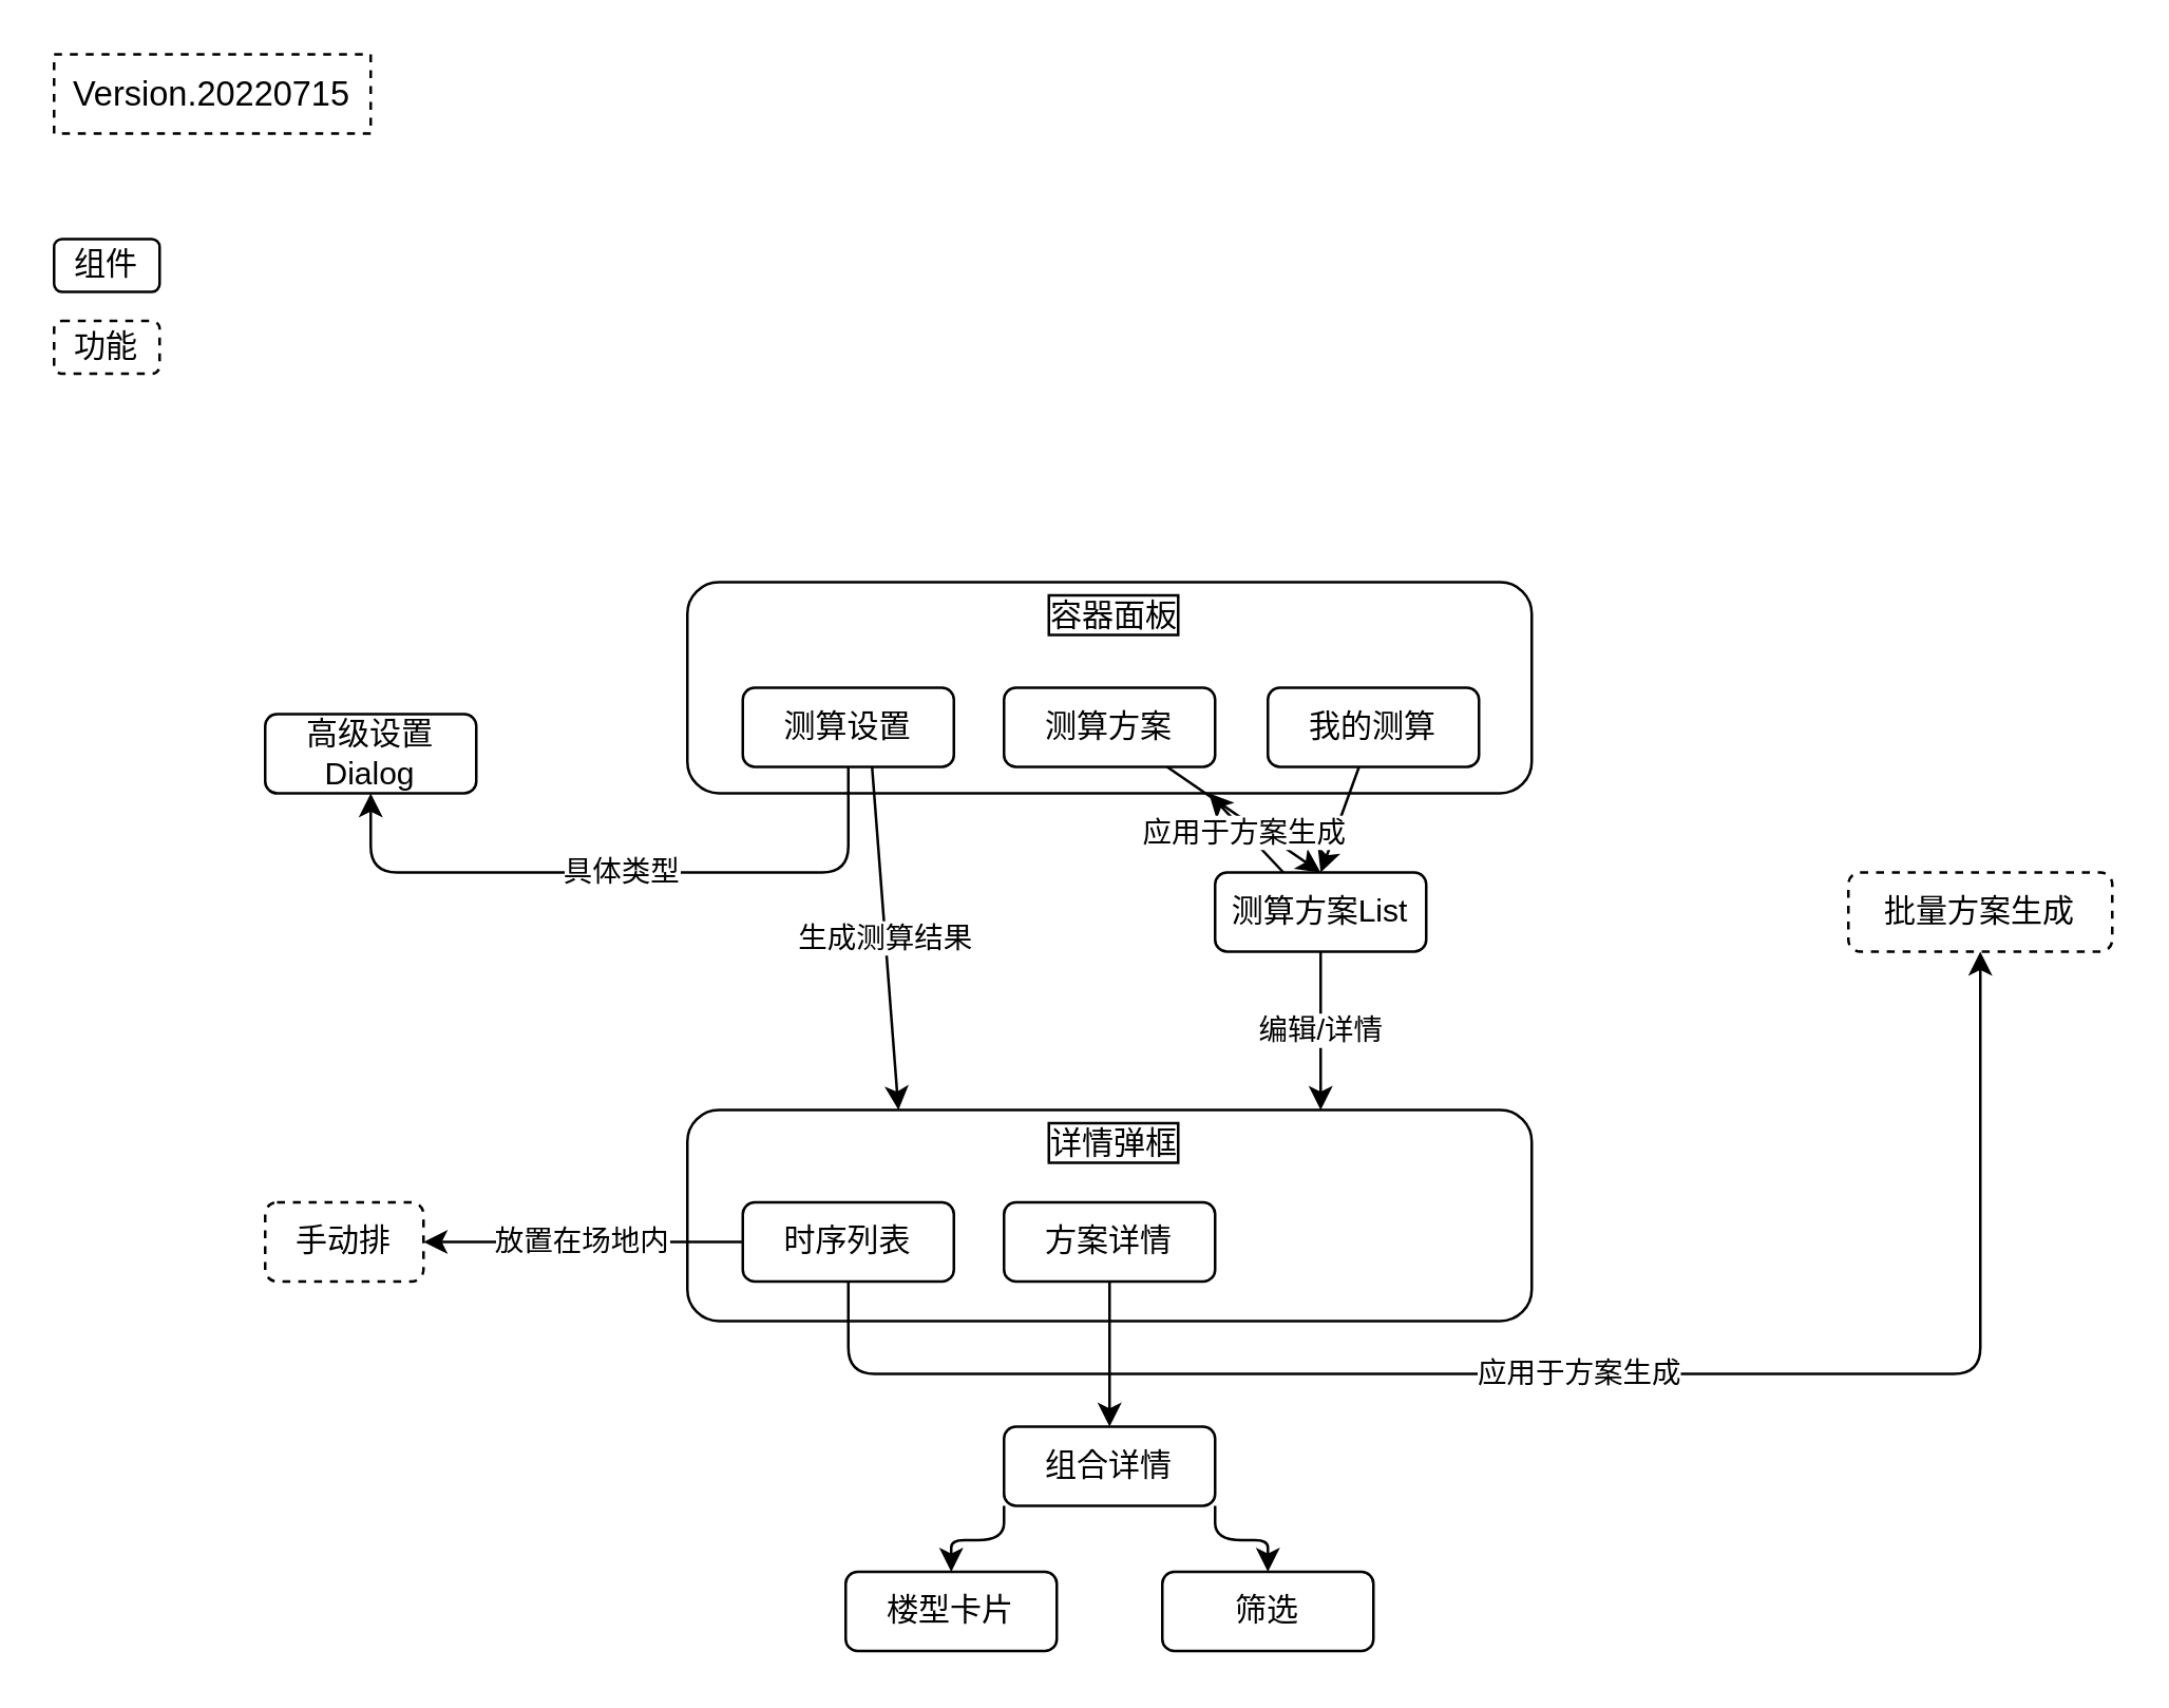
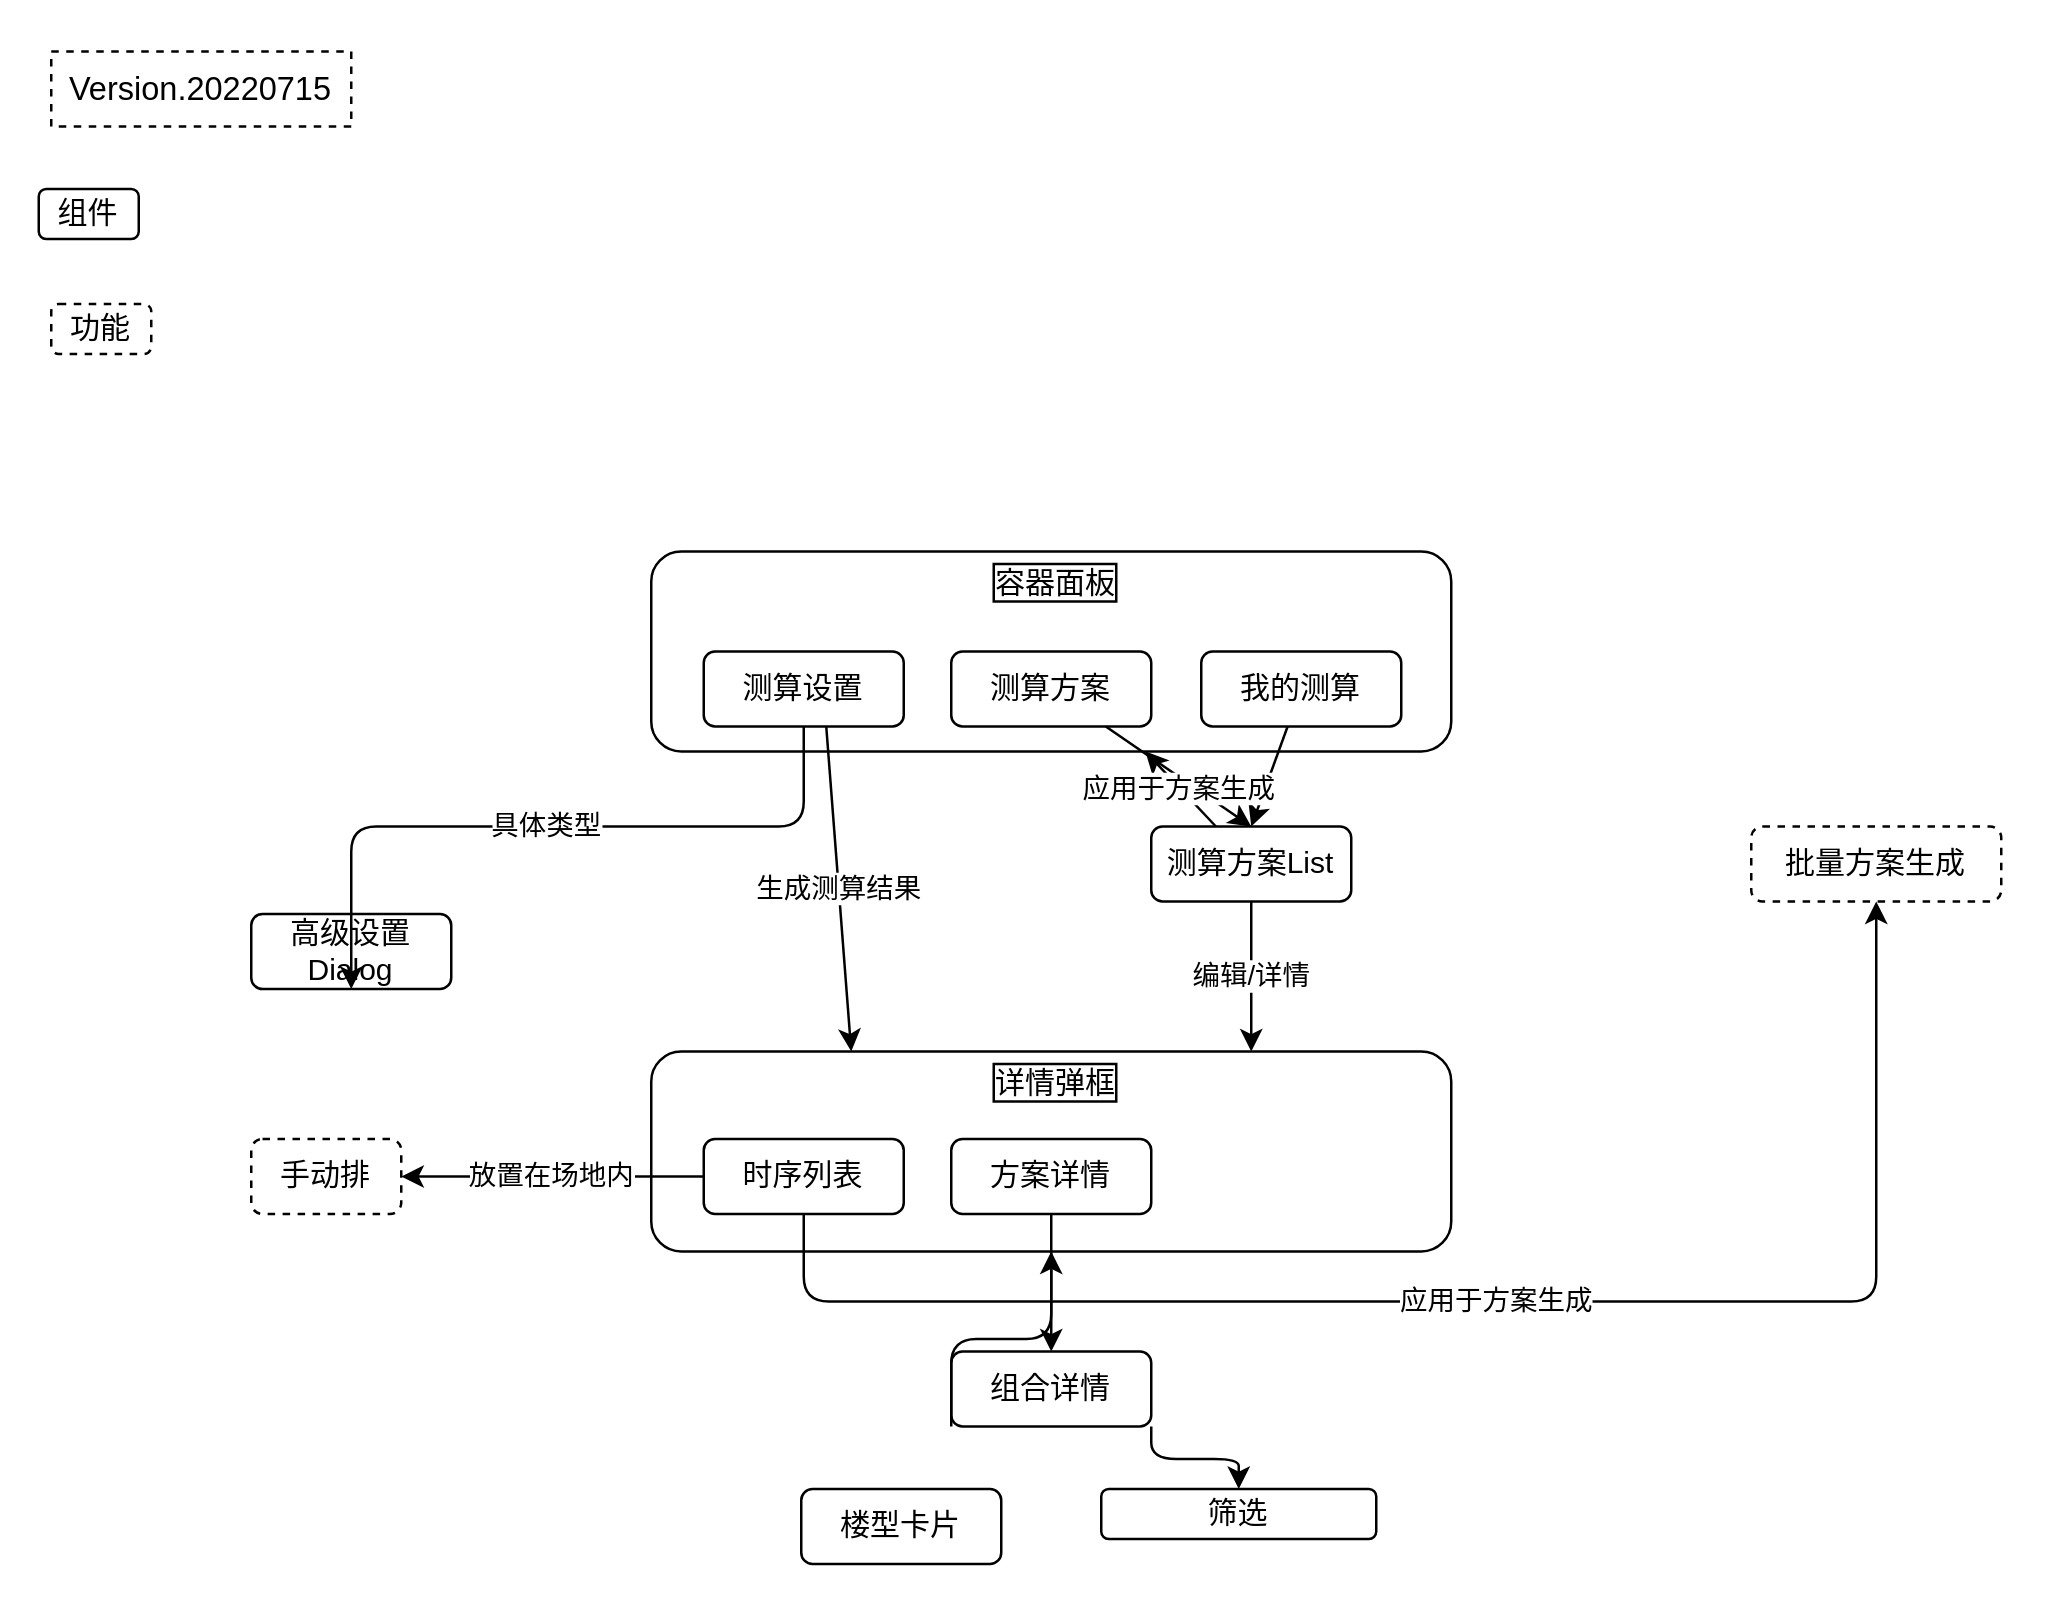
  <mxCell id="0" />
  <mxCell id="1" parent="0" />
  <mxCell id="2" value="容器面板" style="rounded=1;whiteSpace=wrap;html=1;fillColor=none;align=center;verticalAlign=top;spacing=0;spacingLeft=4;labelBorderColor=default;" vertex="1" parent="1"><mxGeometry x="260" y="220" width="320" height="80" as="geometry" /></mxCell>
  <mxCell id="3" value="Version.20220715" style="rounded=0;whiteSpace=wrap;html=1;labelBorderColor=none;fontSize=13;fillColor=none;dashed=1;" vertex="1" parent="1"><mxGeometry x="20" y="20" width="120" height="30" as="geometry" /></mxCell>
  <mxCell id="4" value="测算设置" style="rounded=1;whiteSpace=wrap;html=1;labelBorderColor=none;fillColor=none;" vertex="1" parent="1"><mxGeometry x="281" y="260" width="80" height="30" as="geometry" /></mxCell>
  <mxCell id="5" style="edgeStyle=none;html=1;entryX=0.5;entryY=0;entryDx=0;entryDy=0;" edge="1" parent="1" source="6" target="11"><mxGeometry relative="1" as="geometry" /></mxCell>
  <mxCell id="6" value="测算方案" style="rounded=1;whiteSpace=wrap;html=1;labelBorderColor=none;fillColor=none;" vertex="1" parent="1"><mxGeometry x="380" y="260" width="80" height="30" as="geometry" /></mxCell>
  <mxCell id="7" value="" style="edgeStyle=none;html=1;entryX=0.5;entryY=0;entryDx=0;entryDy=0;" edge="1" parent="1" source="8" target="11"><mxGeometry relative="1" as="geometry" /></mxCell>
  <mxCell id="8" value="我的测算" style="rounded=1;whiteSpace=wrap;html=1;labelBorderColor=none;fillColor=none;" vertex="1" parent="1"><mxGeometry x="480" y="260" width="80" height="30" as="geometry" /></mxCell>
  <mxCell id="9" value="编辑/详情" style="edgeStyle=none;html=1;entryX=0.75;entryY=0;entryDx=0;entryDy=0;" edge="1" parent="1" source="11" target="16"><mxGeometry relative="1" as="geometry" /></mxCell>
  <mxCell id="10" value="应用于方案生成" style="edgeStyle=none;html=1;" edge="1" parent="1" source="11" target="2"><mxGeometry relative="1" as="geometry"><mxPoint x="620" y="345" as="targetPoint" /></mxGeometry></mxCell>
  <mxCell id="11" value="测算方案List" style="rounded=1;whiteSpace=wrap;html=1;labelBorderColor=none;fillColor=none;" vertex="1" parent="1"><mxGeometry x="460" y="330" width="80" height="30" as="geometry" /></mxCell>
- <mxCell id="12" value="高级设置Dialog" style="rounded=1;whiteSpace=wrap;html=1;labelBorderColor=none;fillColor=none;" vertex="1" parent="1"><mxGeometry x="100" y="270" width="80" height="30" as="geometry" /></mxCell>
+ <mxCell id="12" value="高级设置Dialog" style="rounded=1;whiteSpace=wrap;html=1;labelBorderColor=none;fillColor=none;" vertex="1" parent="1"><mxGeometry x="100" y="365" width="80" height="30" as="geometry" /></mxCell>
  <mxCell id="13" value="具体类型" style="edgeStyle=elbowEdgeStyle;elbow=vertical;endArrow=classic;html=1;exitX=0.5;exitY=1;exitDx=0;exitDy=0;entryX=0.5;entryY=1;entryDx=0;entryDy=0;" edge="1" parent="1" source="4" target="12"><mxGeometry width="50" height="50" relative="1" as="geometry"><mxPoint x="400" y="350" as="sourcePoint" /><mxPoint x="450" y="300" as="targetPoint" /><Array as="points"><mxPoint x="250" y="330" /></Array></mxGeometry></mxCell>
  <mxCell id="14" value="生成测算结果" style="elbow=vertical;endArrow=classic;html=1;entryX=0.25;entryY=0;entryDx=0;entryDy=0;" edge="1" parent="1" target="16"><mxGeometry width="50" height="50" relative="1" as="geometry"><mxPoint x="330" y="290" as="sourcePoint" /><mxPoint x="450" y="290" as="targetPoint" /></mxGeometry></mxCell>
  <mxCell id="15" value="" style="group" vertex="1" connectable="0" parent="1"><mxGeometry x="260" y="420" width="320" height="80" as="geometry" /></mxCell>
  <mxCell id="16" value="详情弹框" style="rounded=1;whiteSpace=wrap;html=1;fillColor=none;align=center;verticalAlign=top;spacing=0;spacingLeft=4;labelBorderColor=default;" vertex="1" parent="15"><mxGeometry width="320" height="80" as="geometry" /></mxCell>
  <mxCell id="17" value="时序列表" style="rounded=1;whiteSpace=wrap;html=1;labelBorderColor=none;fillColor=none;" vertex="1" parent="15"><mxGeometry x="21" y="35" width="80" height="30" as="geometry" /></mxCell>
  <mxCell id="18" value="方案详情" style="rounded=1;whiteSpace=wrap;html=1;labelBorderColor=none;fillColor=none;" vertex="1" parent="15"><mxGeometry x="120" y="35" width="80" height="30" as="geometry" /></mxCell>
  <mxCell id="19" value="批量方案生成" style="text;html=1;strokeColor=default;fillColor=none;align=center;verticalAlign=middle;whiteSpace=wrap;rounded=1;labelBorderColor=none;dashed=1;" vertex="1" parent="1"><mxGeometry x="700" y="330" width="100" height="30" as="geometry" /></mxCell>
  <mxCell id="20" value="应用于方案生成" style="edgeStyle=elbowEdgeStyle;html=1;entryX=0.5;entryY=1;entryDx=0;entryDy=0;elbow=horizontal;exitX=0.5;exitY=1;exitDx=0;exitDy=0;" edge="1" parent="1" source="17" target="19"><mxGeometry relative="1" as="geometry"><Array as="points"><mxPoint x="530" y="520" /></Array></mxGeometry></mxCell>
  <mxCell id="21" value="手动排" style="text;html=1;strokeColor=default;fillColor=none;align=center;verticalAlign=middle;whiteSpace=wrap;rounded=1;labelBorderColor=none;dashed=1;" vertex="1" parent="1"><mxGeometry x="100" y="455" width="60" height="30" as="geometry" /></mxCell>
- <mxCell id="22" value="组件" style="rounded=1;whiteSpace=wrap;html=1;labelBorderColor=none;fillColor=none;" vertex="1" parent="1"><mxGeometry x="20" y="90" width="40" height="20" as="geometry" /></mxCell>
+ <mxCell id="22" value="组件" style="rounded=1;whiteSpace=wrap;html=1;labelBorderColor=none;fillColor=none;" vertex="1" parent="1"><mxGeometry x="15" y="75" width="40" height="20" as="geometry" /></mxCell>
  <mxCell id="23" value="功能" style="text;html=1;strokeColor=default;fillColor=none;align=center;verticalAlign=middle;whiteSpace=wrap;rounded=1;labelBorderColor=none;dashed=1;" vertex="1" parent="1"><mxGeometry x="20" y="121" width="40" height="20" as="geometry" /></mxCell>
  <mxCell id="24" value="放置在场地内" style="edgeStyle=elbowEdgeStyle;html=1;entryX=1;entryY=0.5;entryDx=0;entryDy=0;" edge="1" parent="1" source="17" target="21"><mxGeometry relative="1" as="geometry"><mxPoint x="201" y="470" as="targetPoint" /></mxGeometry></mxCell>
  <mxCell id="25" style="edgeStyle=elbowEdgeStyle;html=1;exitX=1;exitY=1;exitDx=0;exitDy=0;entryX=0.5;entryY=0;entryDx=0;entryDy=0;elbow=vertical;" edge="1" parent="1" source="27" target="30"><mxGeometry relative="1" as="geometry" /></mxCell>
- <mxCell id="26" style="edgeStyle=elbowEdgeStyle;html=1;exitX=0;exitY=1;exitDx=0;exitDy=0;entryX=0.5;entryY=0;entryDx=0;entryDy=0;elbow=vertical;" edge="1" parent="1" source="27" target="29"><mxGeometry relative="1" as="geometry" /></mxCell>
+ <mxCell id="26" style="edgeStyle=elbowEdgeStyle;html=1;exitX=0;exitY=1;exitDx=0;exitDy=0;elbow=vertical;" edge="1" parent="1" source="27" target="16"><mxGeometry relative="1" as="geometry" /></mxCell>
  <mxCell id="27" value="组合详情" style="rounded=1;whiteSpace=wrap;html=1;labelBorderColor=none;fillColor=none;" vertex="1" parent="1"><mxGeometry x="380" y="540" width="80" height="30" as="geometry" /></mxCell>
  <mxCell id="28" value="" style="edgeStyle=elbowEdgeStyle;html=1;" edge="1" parent="1" source="18" target="27"><mxGeometry relative="1" as="geometry" /></mxCell>
  <mxCell id="29" value="楼型卡片" style="rounded=1;whiteSpace=wrap;html=1;labelBorderColor=none;fillColor=none;" vertex="1" parent="1"><mxGeometry x="320" y="595" width="80" height="30" as="geometry" /></mxCell>
- <mxCell id="30" value="筛选" style="rounded=1;whiteSpace=wrap;html=1;labelBorderColor=none;fillColor=none;" vertex="1" parent="1"><mxGeometry x="440" y="595" width="80" height="30" as="geometry" /></mxCell>
+ <mxCell id="30" value="筛选" style="rounded=1;whiteSpace=wrap;html=1;labelBorderColor=none;fillColor=none;" vertex="1" parent="1"><mxGeometry x="440" y="595" width="110" height="20" as="geometry" /></mxCell>
